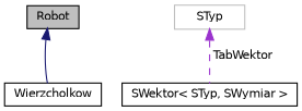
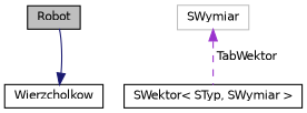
  digraph {
    fontname="DejaVu Sans"
    node [color=black fillcolor=white fontname="DejaVu Sans" fontsize=10 shape=record style=filled]
    edge [dir=back fontname="DejaVu Sans" fontsize=10 labelfontname=Helvetica labelfontsize=10]
    n1 [fillcolor=grey75 fontcolor=black height=0.2 label=Robot width=0.4]
    n2 [height=0.2 label=Wierzcholkow width=0.4]
    n3 [height=0.2 label="SWektor\< STyp, SWymiar \>" width=0.4]
-   n4 [color=grey75 height=0.2 label=STyp width=0.4]
-   n1 -> n2 [color=midnightblue style=solid]
+   n4 [color=grey75 height=0.2 label=SWymiar width=0.4]
+   n2 -> n1 [color=midnightblue style=solid]
    n4 -> n3 [color=darkorchid3 label=" TabWektor" style=dashed]
  }
